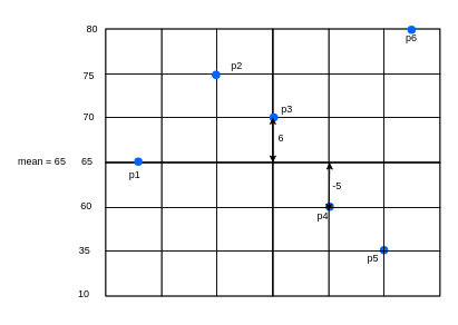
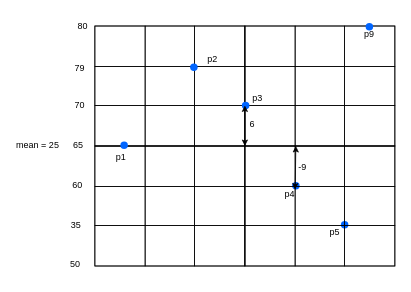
  <mxCell id="0" />
  <mxCell id="1" parent="0" />
  <mxCell id="2" value="" style="childLayout=tableLayout;recursiveResize=0;shadow=0;fillColor=none;" vertex="1" parent="1"><mxGeometry x="126" y="194" width="200" height="160" as="geometry" /></mxCell>
  <mxCell id="3" value="" style="shape=tableRow;horizontal=0;startSize=0;swimlaneHead=0;swimlaneBody=0;top=0;left=0;bottom=0;right=0;dropTarget=0;collapsible=0;recursiveResize=0;expand=0;fontStyle=0;fillColor=none;strokeColor=inherit;" vertex="1" parent="2"><mxGeometry width="200" height="54" as="geometry" /></mxCell>
  <mxCell id="4" value="" style="connectable=0;recursiveResize=0;strokeColor=inherit;fillColor=none;align=center;whiteSpace=wrap;html=1;" vertex="1" parent="3"><mxGeometry width="67" height="54" as="geometry"><mxRectangle width="67" height="54" as="alternateBounds" /></mxGeometry></mxCell>
  <mxCell id="5" value="" style="connectable=0;recursiveResize=0;strokeColor=inherit;fillColor=none;align=center;whiteSpace=wrap;html=1;" vertex="1" parent="3"><mxGeometry x="67" width="66" height="54" as="geometry"><mxRectangle width="66" height="54" as="alternateBounds" /></mxGeometry></mxCell>
  <mxCell id="6" value="" style="connectable=0;recursiveResize=0;strokeColor=inherit;fillColor=none;align=center;whiteSpace=wrap;html=1;" vertex="1" parent="3"><mxGeometry x="133" width="67" height="54" as="geometry"><mxRectangle width="67" height="54" as="alternateBounds" /></mxGeometry></mxCell>
  <mxCell id="7" style="shape=tableRow;horizontal=0;startSize=0;swimlaneHead=0;swimlaneBody=0;top=0;left=0;bottom=0;right=0;dropTarget=0;collapsible=0;recursiveResize=0;expand=0;fontStyle=0;fillColor=none;strokeColor=inherit;" vertex="1" parent="2"><mxGeometry y="54" width="200" height="52" as="geometry" /></mxCell>
  <mxCell id="8" value="" style="connectable=0;recursiveResize=0;strokeColor=inherit;fillColor=none;align=center;whiteSpace=wrap;html=1;" vertex="1" parent="7"><mxGeometry width="67" height="52" as="geometry"><mxRectangle width="67" height="52" as="alternateBounds" /></mxGeometry></mxCell>
  <mxCell id="9" value="" style="connectable=0;recursiveResize=0;strokeColor=inherit;fillColor=none;align=center;whiteSpace=wrap;html=1;" vertex="1" parent="7"><mxGeometry x="67" width="66" height="52" as="geometry"><mxRectangle width="66" height="52" as="alternateBounds" /></mxGeometry></mxCell>
  <mxCell id="10" value="" style="connectable=0;recursiveResize=0;strokeColor=inherit;fillColor=none;align=center;whiteSpace=wrap;html=1;" vertex="1" parent="7"><mxGeometry x="133" width="67" height="52" as="geometry"><mxRectangle width="67" height="52" as="alternateBounds" /></mxGeometry></mxCell>
  <mxCell id="11" style="shape=tableRow;horizontal=0;startSize=0;swimlaneHead=0;swimlaneBody=0;top=0;left=0;bottom=0;right=0;dropTarget=0;collapsible=0;recursiveResize=0;expand=0;fontStyle=0;fillColor=none;strokeColor=inherit;" vertex="1" parent="2"><mxGeometry y="106" width="200" height="54" as="geometry" /></mxCell>
  <mxCell id="12" value="" style="connectable=0;recursiveResize=0;strokeColor=inherit;fillColor=none;align=center;whiteSpace=wrap;html=1;" vertex="1" parent="11"><mxGeometry width="67" height="54" as="geometry"><mxRectangle width="67" height="54" as="alternateBounds" /></mxGeometry></mxCell>
  <mxCell id="13" value="" style="connectable=0;recursiveResize=0;strokeColor=inherit;fillColor=none;align=center;whiteSpace=wrap;html=1;" vertex="1" parent="11"><mxGeometry x="67" width="66" height="54" as="geometry"><mxRectangle width="66" height="54" as="alternateBounds" /></mxGeometry></mxCell>
  <mxCell id="14" value="" style="connectable=0;recursiveResize=0;strokeColor=inherit;fillColor=none;align=center;whiteSpace=wrap;html=1;" vertex="1" parent="11"><mxGeometry x="133" width="67" height="54" as="geometry"><mxRectangle width="67" height="54" as="alternateBounds" /></mxGeometry></mxCell>
  <mxCell id="15" value="" style="childLayout=tableLayout;recursiveResize=0;shadow=0;fillColor=none;" vertex="1" parent="1"><mxGeometry x="126" y="34" width="200" height="160" as="geometry" /></mxCell>
  <mxCell id="16" value="" style="shape=tableRow;horizontal=0;startSize=0;swimlaneHead=0;swimlaneBody=0;top=0;left=0;bottom=0;right=0;dropTarget=0;collapsible=0;recursiveResize=0;expand=0;fontStyle=0;fillColor=none;strokeColor=inherit;" vertex="1" parent="15"><mxGeometry width="200" height="54" as="geometry" /></mxCell>
  <mxCell id="17" value="" style="connectable=0;recursiveResize=0;strokeColor=inherit;fillColor=none;align=center;whiteSpace=wrap;html=1;" vertex="1" parent="16"><mxGeometry width="67" height="54" as="geometry"><mxRectangle width="67" height="54" as="alternateBounds" /></mxGeometry></mxCell>
  <mxCell id="18" value="" style="connectable=0;recursiveResize=0;strokeColor=inherit;fillColor=none;align=center;whiteSpace=wrap;html=1;" vertex="1" parent="16"><mxGeometry x="67" width="66" height="54" as="geometry"><mxRectangle width="66" height="54" as="alternateBounds" /></mxGeometry></mxCell>
  <mxCell id="19" value="" style="connectable=0;recursiveResize=0;strokeColor=inherit;fillColor=none;align=center;whiteSpace=wrap;html=1;" vertex="1" parent="16"><mxGeometry x="133" width="67" height="54" as="geometry"><mxRectangle width="67" height="54" as="alternateBounds" /></mxGeometry></mxCell>
  <mxCell id="20" style="shape=tableRow;horizontal=0;startSize=0;swimlaneHead=0;swimlaneBody=0;top=0;left=0;bottom=0;right=0;dropTarget=0;collapsible=0;recursiveResize=0;expand=0;fontStyle=0;fillColor=none;strokeColor=inherit;" vertex="1" parent="15"><mxGeometry y="54" width="200" height="52" as="geometry" /></mxCell>
  <mxCell id="21" value="" style="connectable=0;recursiveResize=0;strokeColor=inherit;fillColor=none;align=center;whiteSpace=wrap;html=1;" vertex="1" parent="20"><mxGeometry width="67" height="52" as="geometry"><mxRectangle width="67" height="52" as="alternateBounds" /></mxGeometry></mxCell>
  <mxCell id="22" value="" style="connectable=0;recursiveResize=0;strokeColor=inherit;fillColor=none;align=center;whiteSpace=wrap;html=1;" vertex="1" parent="20"><mxGeometry x="67" width="66" height="52" as="geometry"><mxRectangle width="66" height="52" as="alternateBounds" /></mxGeometry></mxCell>
  <mxCell id="23" value="&amp;nbsp;" style="connectable=0;recursiveResize=0;strokeColor=inherit;fillColor=none;align=center;whiteSpace=wrap;html=1;" vertex="1" parent="20"><mxGeometry x="133" width="67" height="52" as="geometry"><mxRectangle width="67" height="52" as="alternateBounds" /></mxGeometry></mxCell>
  <mxCell id="24" style="shape=tableRow;horizontal=0;startSize=0;swimlaneHead=0;swimlaneBody=0;top=0;left=0;bottom=0;right=0;dropTarget=0;collapsible=0;recursiveResize=0;expand=0;fontStyle=0;fillColor=none;strokeColor=inherit;" vertex="1" parent="15"><mxGeometry y="106" width="200" height="54" as="geometry" /></mxCell>
  <mxCell id="25" value="" style="connectable=0;recursiveResize=0;strokeColor=inherit;fillColor=none;align=center;whiteSpace=wrap;html=1;" vertex="1" parent="24"><mxGeometry width="67" height="54" as="geometry"><mxRectangle width="67" height="54" as="alternateBounds" /></mxGeometry></mxCell>
  <mxCell id="26" value="" style="connectable=0;recursiveResize=0;strokeColor=inherit;fillColor=none;align=center;whiteSpace=wrap;html=1;" vertex="1" parent="24"><mxGeometry x="67" width="66" height="54" as="geometry"><mxRectangle width="66" height="54" as="alternateBounds" /></mxGeometry></mxCell>
  <mxCell id="27" value="" style="connectable=0;recursiveResize=0;strokeColor=inherit;fillColor=none;align=center;whiteSpace=wrap;html=1;" vertex="1" parent="24"><mxGeometry x="133" width="67" height="54" as="geometry"><mxRectangle width="67" height="54" as="alternateBounds" /></mxGeometry></mxCell>
  <mxCell id="28" value="" style="childLayout=tableLayout;recursiveResize=0;shadow=0;fillColor=none;" vertex="1" parent="1"><mxGeometry x="326" y="34" width="200" height="160" as="geometry" /></mxCell>
  <mxCell id="29" value="" style="shape=tableRow;horizontal=0;startSize=0;swimlaneHead=0;swimlaneBody=0;top=0;left=0;bottom=0;right=0;dropTarget=0;collapsible=0;recursiveResize=0;expand=0;fontStyle=0;fillColor=none;strokeColor=inherit;" vertex="1" parent="28"><mxGeometry width="200" height="54" as="geometry" /></mxCell>
  <mxCell id="30" value="" style="connectable=0;recursiveResize=0;strokeColor=inherit;fillColor=none;align=center;whiteSpace=wrap;html=1;" vertex="1" parent="29"><mxGeometry width="67" height="54" as="geometry"><mxRectangle width="67" height="54" as="alternateBounds" /></mxGeometry></mxCell>
  <mxCell id="31" value="" style="connectable=0;recursiveResize=0;strokeColor=inherit;fillColor=none;align=center;whiteSpace=wrap;html=1;" vertex="1" parent="29"><mxGeometry x="67" width="66" height="54" as="geometry"><mxRectangle width="66" height="54" as="alternateBounds" /></mxGeometry></mxCell>
  <mxCell id="32" value="" style="connectable=0;recursiveResize=0;strokeColor=inherit;fillColor=none;align=center;whiteSpace=wrap;html=1;" vertex="1" parent="29"><mxGeometry x="133" width="67" height="54" as="geometry"><mxRectangle width="67" height="54" as="alternateBounds" /></mxGeometry></mxCell>
  <mxCell id="33" style="shape=tableRow;horizontal=0;startSize=0;swimlaneHead=0;swimlaneBody=0;top=0;left=0;bottom=0;right=0;dropTarget=0;collapsible=0;recursiveResize=0;expand=0;fontStyle=0;fillColor=none;strokeColor=inherit;" vertex="1" parent="28"><mxGeometry y="54" width="200" height="52" as="geometry" /></mxCell>
  <mxCell id="34" value="" style="connectable=0;recursiveResize=0;strokeColor=inherit;fillColor=none;align=center;whiteSpace=wrap;html=1;" vertex="1" parent="33"><mxGeometry width="67" height="52" as="geometry"><mxRectangle width="67" height="52" as="alternateBounds" /></mxGeometry></mxCell>
  <mxCell id="35" value="" style="connectable=0;recursiveResize=0;strokeColor=inherit;fillColor=none;align=center;whiteSpace=wrap;html=1;" vertex="1" parent="33"><mxGeometry x="67" width="66" height="52" as="geometry"><mxRectangle width="66" height="52" as="alternateBounds" /></mxGeometry></mxCell>
  <mxCell id="36" value="" style="connectable=0;recursiveResize=0;strokeColor=inherit;fillColor=none;align=center;whiteSpace=wrap;html=1;" vertex="1" parent="33"><mxGeometry x="133" width="67" height="52" as="geometry"><mxRectangle width="67" height="52" as="alternateBounds" /></mxGeometry></mxCell>
  <mxCell id="37" style="shape=tableRow;horizontal=0;startSize=0;swimlaneHead=0;swimlaneBody=0;top=0;left=0;bottom=0;right=0;dropTarget=0;collapsible=0;recursiveResize=0;expand=0;fontStyle=0;fillColor=none;strokeColor=inherit;" vertex="1" parent="28"><mxGeometry y="106" width="200" height="54" as="geometry" /></mxCell>
  <mxCell id="38" value="" style="connectable=0;recursiveResize=0;strokeColor=inherit;fillColor=none;align=center;whiteSpace=wrap;html=1;" vertex="1" parent="37"><mxGeometry width="67" height="54" as="geometry"><mxRectangle width="67" height="54" as="alternateBounds" /></mxGeometry></mxCell>
  <mxCell id="39" value="" style="connectable=0;recursiveResize=0;strokeColor=inherit;fillColor=none;align=center;whiteSpace=wrap;html=1;" vertex="1" parent="37"><mxGeometry x="67" width="66" height="54" as="geometry"><mxRectangle width="66" height="54" as="alternateBounds" /></mxGeometry></mxCell>
  <mxCell id="40" value="" style="connectable=0;recursiveResize=0;strokeColor=inherit;fillColor=none;align=center;whiteSpace=wrap;html=1;" vertex="1" parent="37"><mxGeometry x="133" width="67" height="54" as="geometry"><mxRectangle width="67" height="54" as="alternateBounds" /></mxGeometry></mxCell>
  <mxCell id="41" value="" style="shape=ellipse;fillColor=#0065FF;strokeColor=none;html=1;sketch=0;" vertex="1" parent="1"><mxGeometry x="253" y="84" width="10" height="10" as="geometry" /></mxCell>
  <mxCell id="42" value="" style="shape=ellipse;fillColor=#0065FF;strokeColor=none;html=1;sketch=0;" vertex="1" parent="1"><mxGeometry x="160" y="188" width="10" height="10" as="geometry" /></mxCell>
  <mxCell id="43" value="" style="shape=ellipse;fillColor=#0065FF;strokeColor=none;html=1;sketch=0;" vertex="1" parent="1"><mxGeometry x="322" y="135" width="10" height="10" as="geometry" /></mxCell>
  <mxCell id="44" value="" style="shape=ellipse;fillColor=#0065FF;strokeColor=none;html=1;sketch=0;" vertex="1" parent="1"><mxGeometry x="389" y="242" width="10" height="10" as="geometry" /></mxCell>
  <mxCell id="45" value="" style="shape=ellipse;fillColor=#0065FF;strokeColor=none;html=1;sketch=0;" vertex="1" parent="1"><mxGeometry x="487" y="30" width="10" height="10" as="geometry" /></mxCell>
  <mxCell id="46" value="" style="shape=ellipse;fillColor=#0065FF;strokeColor=none;html=1;sketch=0;" vertex="1" parent="1"><mxGeometry x="454" y="294" width="10" height="10" as="geometry" /></mxCell>
  <mxCell id="47" value="" style="childLayout=tableLayout;recursiveResize=0;shadow=0;fillColor=none;" vertex="1" parent="1"><mxGeometry x="326" y="194" width="200" height="160" as="geometry" /></mxCell>
  <mxCell id="48" value="" style="shape=tableRow;horizontal=0;startSize=0;swimlaneHead=0;swimlaneBody=0;top=0;left=0;bottom=0;right=0;dropTarget=0;collapsible=0;recursiveResize=0;expand=0;fontStyle=0;fillColor=none;strokeColor=inherit;" vertex="1" parent="47"><mxGeometry width="200" height="54" as="geometry" /></mxCell>
  <mxCell id="49" value="" style="connectable=0;recursiveResize=0;strokeColor=inherit;fillColor=none;align=center;whiteSpace=wrap;html=1;" vertex="1" parent="48"><mxGeometry width="67" height="54" as="geometry"><mxRectangle width="67" height="54" as="alternateBounds" /></mxGeometry></mxCell>
  <mxCell id="50" value="" style="connectable=0;recursiveResize=0;strokeColor=inherit;fillColor=none;align=center;whiteSpace=wrap;html=1;" vertex="1" parent="48"><mxGeometry x="67" width="66" height="54" as="geometry"><mxRectangle width="66" height="54" as="alternateBounds" /></mxGeometry></mxCell>
  <mxCell id="51" value="" style="connectable=0;recursiveResize=0;strokeColor=inherit;fillColor=none;align=center;whiteSpace=wrap;html=1;" vertex="1" parent="48"><mxGeometry x="133" width="67" height="54" as="geometry"><mxRectangle width="67" height="54" as="alternateBounds" /></mxGeometry></mxCell>
  <mxCell id="52" style="shape=tableRow;horizontal=0;startSize=0;swimlaneHead=0;swimlaneBody=0;top=0;left=0;bottom=0;right=0;dropTarget=0;collapsible=0;recursiveResize=0;expand=0;fontStyle=0;fillColor=none;strokeColor=inherit;" vertex="1" parent="47"><mxGeometry y="54" width="200" height="52" as="geometry" /></mxCell>
  <mxCell id="53" value="" style="connectable=0;recursiveResize=0;strokeColor=inherit;fillColor=none;align=center;whiteSpace=wrap;html=1;" vertex="1" parent="52"><mxGeometry width="67" height="52" as="geometry"><mxRectangle width="67" height="52" as="alternateBounds" /></mxGeometry></mxCell>
  <mxCell id="54" value="" style="connectable=0;recursiveResize=0;strokeColor=inherit;fillColor=none;align=center;whiteSpace=wrap;html=1;" vertex="1" parent="52"><mxGeometry x="67" width="66" height="52" as="geometry"><mxRectangle width="66" height="52" as="alternateBounds" /></mxGeometry></mxCell>
  <mxCell id="55" value="" style="connectable=0;recursiveResize=0;strokeColor=inherit;fillColor=none;align=center;whiteSpace=wrap;html=1;" vertex="1" parent="52"><mxGeometry x="133" width="67" height="52" as="geometry"><mxRectangle width="67" height="52" as="alternateBounds" /></mxGeometry></mxCell>
  <mxCell id="56" style="shape=tableRow;horizontal=0;startSize=0;swimlaneHead=0;swimlaneBody=0;top=0;left=0;bottom=0;right=0;dropTarget=0;collapsible=0;recursiveResize=0;expand=0;fontStyle=0;fillColor=none;strokeColor=inherit;" vertex="1" parent="47"><mxGeometry y="106" width="200" height="54" as="geometry" /></mxCell>
  <mxCell id="57" value="" style="connectable=0;recursiveResize=0;strokeColor=inherit;fillColor=none;align=center;whiteSpace=wrap;html=1;" vertex="1" parent="56"><mxGeometry width="67" height="54" as="geometry"><mxRectangle width="67" height="54" as="alternateBounds" /></mxGeometry></mxCell>
  <mxCell id="58" value="" style="connectable=0;recursiveResize=0;strokeColor=inherit;fillColor=none;align=center;whiteSpace=wrap;html=1;" vertex="1" parent="56"><mxGeometry x="67" width="66" height="54" as="geometry"><mxRectangle width="66" height="54" as="alternateBounds" /></mxGeometry></mxCell>
  <mxCell id="59" value="" style="connectable=0;recursiveResize=0;strokeColor=inherit;fillColor=none;align=center;whiteSpace=wrap;html=1;" vertex="1" parent="56"><mxGeometry x="133" width="67" height="54" as="geometry"><mxRectangle width="67" height="54" as="alternateBounds" /></mxGeometry></mxCell>
- <mxCell id="60" value="mean = 65" style="text;html=1;align=center;verticalAlign=middle;whiteSpace=wrap;rounded=0;" vertex="1" parent="1"><mxGeometry x="20" y="178" width="60" height="30" as="geometry" /></mxCell>
+ <mxCell id="60" value="mean = 25" style="text;html=1;align=center;verticalAlign=middle;whiteSpace=wrap;rounded=0;" vertex="1" parent="1"><mxGeometry x="20" y="178" width="60" height="30" as="geometry" /></mxCell>
  <mxCell id="61" value="65" style="text;html=1;align=center;verticalAlign=middle;whiteSpace=wrap;rounded=0;" vertex="1" parent="1"><mxGeometry x="74" y="178" width="60" height="30" as="geometry" /></mxCell>
  <mxCell id="62" value="70" style="text;html=1;align=center;verticalAlign=middle;whiteSpace=wrap;rounded=0;" vertex="1" parent="1"><mxGeometry x="76" y="125" width="60" height="30" as="geometry" /></mxCell>
- <mxCell id="63" value="75" style="text;html=1;align=center;verticalAlign=middle;whiteSpace=wrap;rounded=0;" vertex="1" parent="1"><mxGeometry x="76" y="75" width="60" height="30" as="geometry" /></mxCell>
+ <mxCell id="63" value="79" style="text;html=1;align=center;verticalAlign=middle;whiteSpace=wrap;rounded=0;" vertex="1" parent="1"><mxGeometry x="76" y="75" width="60" height="30" as="geometry" /></mxCell>
  <mxCell id="64" value="80" style="text;html=1;align=center;verticalAlign=middle;whiteSpace=wrap;rounded=0;" vertex="1" parent="1"><mxGeometry x="80" y="20" width="60" height="30" as="geometry" /></mxCell>
  <mxCell id="65" value="60" style="text;html=1;align=center;verticalAlign=middle;whiteSpace=wrap;rounded=0;" vertex="1" parent="1"><mxGeometry x="73" y="232" width="60" height="30" as="geometry" /></mxCell>
  <mxCell id="66" value="35" style="text;html=1;align=center;verticalAlign=middle;whiteSpace=wrap;rounded=0;" vertex="1" parent="1"><mxGeometry x="71" y="285" width="60" height="30" as="geometry" /></mxCell>
- <mxCell id="67" value="10" style="text;html=1;align=center;verticalAlign=middle;whiteSpace=wrap;rounded=0;" vertex="1" parent="1"><mxGeometry x="70" y="337" width="60" height="30" as="geometry" /></mxCell>
+ <mxCell id="67" value="50" style="text;html=1;align=center;verticalAlign=middle;whiteSpace=wrap;rounded=0;" vertex="1" parent="1"><mxGeometry x="70" y="337" width="60" height="30" as="geometry" /></mxCell>
  <mxCell id="68" value="" style="endArrow=classic;startArrow=classic;html=1;rounded=0;entryX=1;entryY=0;entryDx=0;entryDy=0;exitX=1;exitY=0;exitDx=0;exitDy=0;" edge="1" parent="1" source="3" target="24"><mxGeometry width="50" height="50" relative="1" as="geometry"><mxPoint x="356" y="284" as="sourcePoint" /><mxPoint x="406" y="234" as="targetPoint" /></mxGeometry></mxCell>
  <mxCell id="69" value="6" style="text;html=1;align=center;verticalAlign=middle;whiteSpace=wrap;rounded=0;" vertex="1" parent="1"><mxGeometry x="306" y="150" width="60" height="30" as="geometry" /></mxCell>
  <mxCell id="70" value="" style="endArrow=classic;startArrow=classic;html=1;rounded=0;entryX=0.34;entryY=1;entryDx=0;entryDy=0;entryPerimeter=0;exitX=0.335;exitY=0.077;exitDx=0;exitDy=0;exitPerimeter=0;" edge="1" parent="1" source="52" target="37"><mxGeometry width="50" height="50" relative="1" as="geometry"><mxPoint x="356" y="284" as="sourcePoint" /><mxPoint x="406" y="234" as="targetPoint" /></mxGeometry></mxCell>
- <mxCell id="71" value="-5" style="text;html=1;align=center;verticalAlign=middle;whiteSpace=wrap;rounded=0;" vertex="1" parent="1"><mxGeometry x="373" y="208" width="60" height="30" as="geometry" /></mxCell>
+ <mxCell id="71" value="-9" style="text;html=1;align=center;verticalAlign=middle;whiteSpace=wrap;rounded=0;" vertex="1" parent="1"><mxGeometry x="373" y="208" width="60" height="30" as="geometry" /></mxCell>
  <mxCell id="72" value="p1" style="text;html=1;align=center;verticalAlign=middle;whiteSpace=wrap;rounded=0;" vertex="1" parent="1"><mxGeometry x="131" y="194" width="60" height="30" as="geometry" /></mxCell>
  <mxCell id="73" value="p4" style="text;html=1;align=center;verticalAlign=middle;whiteSpace=wrap;rounded=0;" vertex="1" parent="1"><mxGeometry x="356" y="244" width="60" height="30" as="geometry" /></mxCell>
  <mxCell id="74" value="p2" style="text;html=1;align=center;verticalAlign=middle;whiteSpace=wrap;rounded=0;" vertex="1" parent="1"><mxGeometry x="253" y="64" width="60" height="30" as="geometry" /></mxCell>
  <mxCell id="75" value="p3" style="text;html=1;align=center;verticalAlign=middle;whiteSpace=wrap;rounded=0;" vertex="1" parent="1"><mxGeometry x="313" y="115" width="60" height="30" as="geometry" /></mxCell>
  <mxCell id="76" value="p5" style="text;html=1;align=center;verticalAlign=middle;whiteSpace=wrap;rounded=0;" vertex="1" parent="1"><mxGeometry x="416" y="294" width="60" height="30" as="geometry" /></mxCell>
- <mxCell id="77" value="p6" style="text;html=1;align=center;verticalAlign=middle;whiteSpace=wrap;rounded=0;" vertex="1" parent="1"><mxGeometry x="462" y="30" width="60" height="30" as="geometry" /></mxCell>
+ <mxCell id="77" value="p9" style="text;html=1;align=center;verticalAlign=middle;whiteSpace=wrap;rounded=0;" vertex="1" parent="1"><mxGeometry x="462" y="30" width="60" height="30" as="geometry" /></mxCell>
